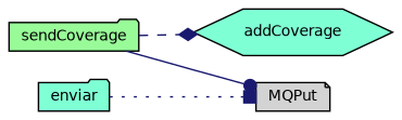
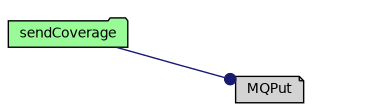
  digraph {
    rankdir=LR
    node [color=black fillcolor=aquamarine fontname=Helvetica fontsize=10 shape=folder style=filled]
    edge [color=midnightblue fontname=Helvetica fontsize=10 labelfontname=Helvetica labelfontsize=10]
    n1 [fillcolor=palegreen fontcolor=black height=0.2 label=sendCoverage width=0.4]
-   n2 [height=0.2 label=addCoverage shape=hexagon width=0.4]
    n3 [fillcolor=lightgrey height=0.2 label=MQPut shape=note width=0.4]
-   n4 [height=0.2 label=enviar width=0.4]
-   n1 -> n2 [arrowhead=diamond style=dashed]
    n1 -> n3 [arrowhead=dot style=solid]
-   n4 -> n3 [arrowhead=box style=dotted]
  }
